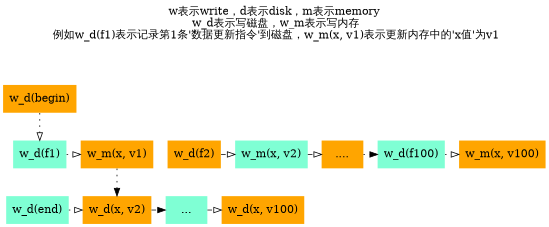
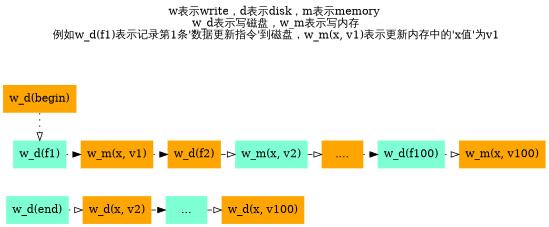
  digraph {
    label="w表示write，d表示disk，m表示memory\n w_d表示写磁盘，w_m表示写内存\n 例如w_d(f1)表示记录第1条'数据更新指令'到磁盘，w_m(x, v1)表示更新内存中的'x值'为v1"
    labelloc=t
    node [fillcolor=orange shape=plaintext style=filled]
    edge [arrowhead=onormal arrowtail=curve style=dotted]
    "w_d(f1)" [fillcolor=aquamarine]
    "w_m(x, v1)"
    "w_d(f2)"
    "w_m(x, v2)" [fillcolor=aquamarine]
    "...."
    "w_d(f100)" [fillcolor=aquamarine]
    "w_m(x, v100)"
    "w_d(end)" [fillcolor=aquamarine]
    n9 [label="w_d(x, v2)"]
    "..." [fillcolor=aquamarine]
    "w_d(x, v100)"
    "w_d(begin)"
    subgraph sub_1 {
      rank=same
      "w_d(f1)"
      "w_m(x, v1)"
      "w_d(f2)"
      "w_m(x, v2)"
      "...."
      "w_d(f100)"
      "w_m(x, v100)"
    }
    subgraph sub_2 {
      rank=same
      "w_d(end)"
      n9
      "..."
      "w_d(x, v100)"
    }
-   "w_d(f1)" -> "w_m(x, v1)"
-   "w_m(x, v1)" -> n9 [arrowhead=normal]
+   "w_d(f1)" -> "w_m(x, v1)" [arrowhead=normal]
+   "w_m(x, v1)" -> "w_d(f2)" [arrowhead=normal]
    "w_d(f2)" -> "w_m(x, v2)" [style=dashed]
    "w_m(x, v2)" -> "...." [style=dashed]
    "...." -> "w_d(f100)" [arrowhead=normal]
    "w_d(f100)" -> "w_m(x, v100)"
    "w_d(end)" -> n9
    n9 -> "..." [arrowhead=normal style=dashed]
    "..." -> "w_d(x, v100)" [style=dashed]
    "w_d(begin)" -> "w_d(f1)"
  }
